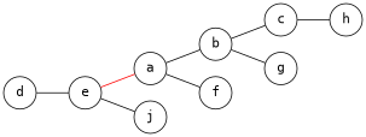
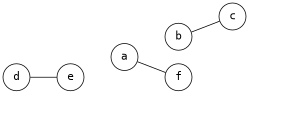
  graph {
    fontname="DejaVu Sans Mono"
    rankdir=LR
    node [fontname="DejaVu Sans Mono" shape=circle]
    edge [fontname="DejaVu Sans Mono"]
    a
    b
    f
    c
-   g
-   h
    d
    e
-   j
-   a -- b
    a -- f
    b -- c
-   b -- g
-   c -- h
    d -- e
-   e -- a [color="#ff0000"]
-   e -- j
  }
